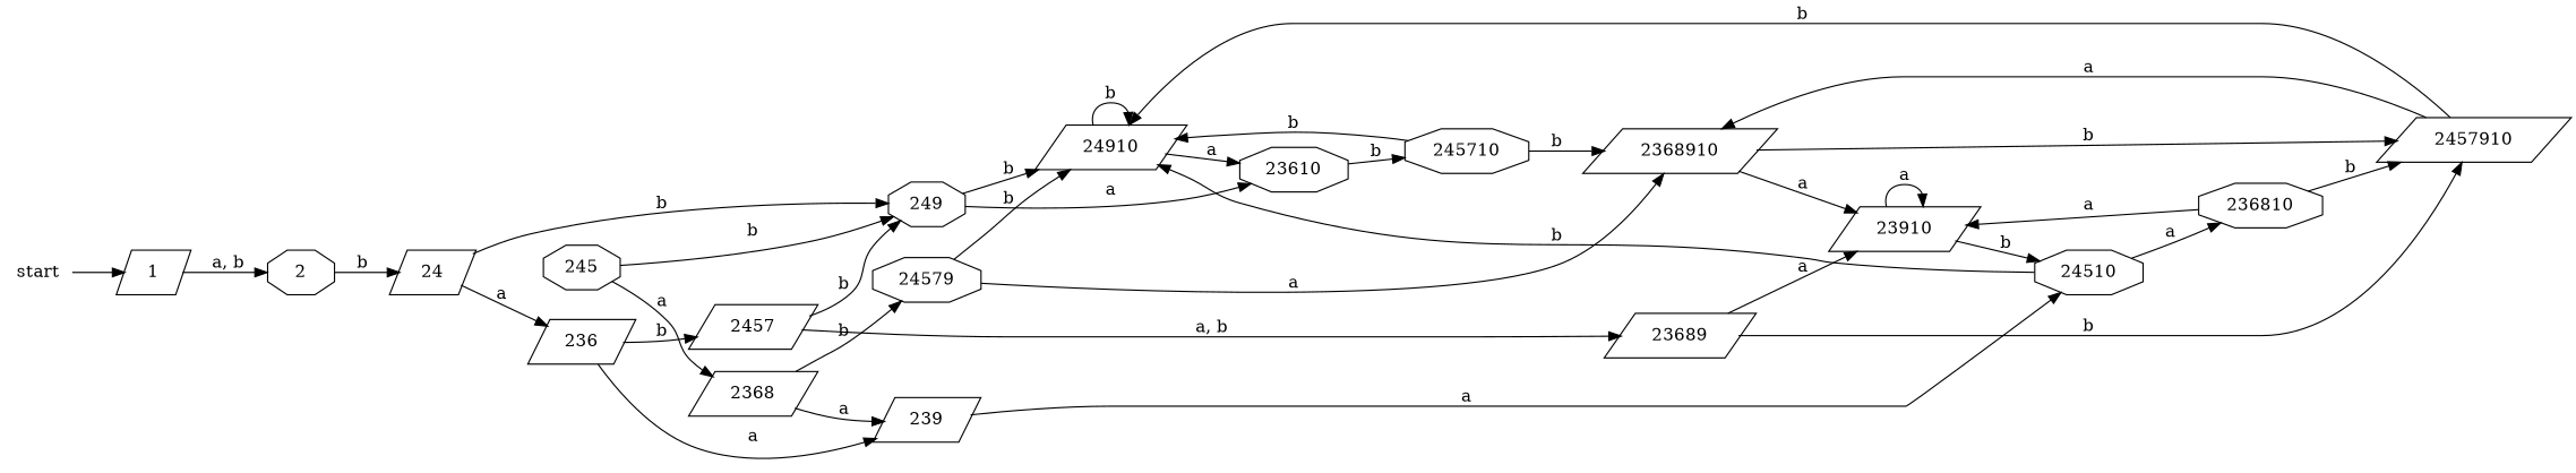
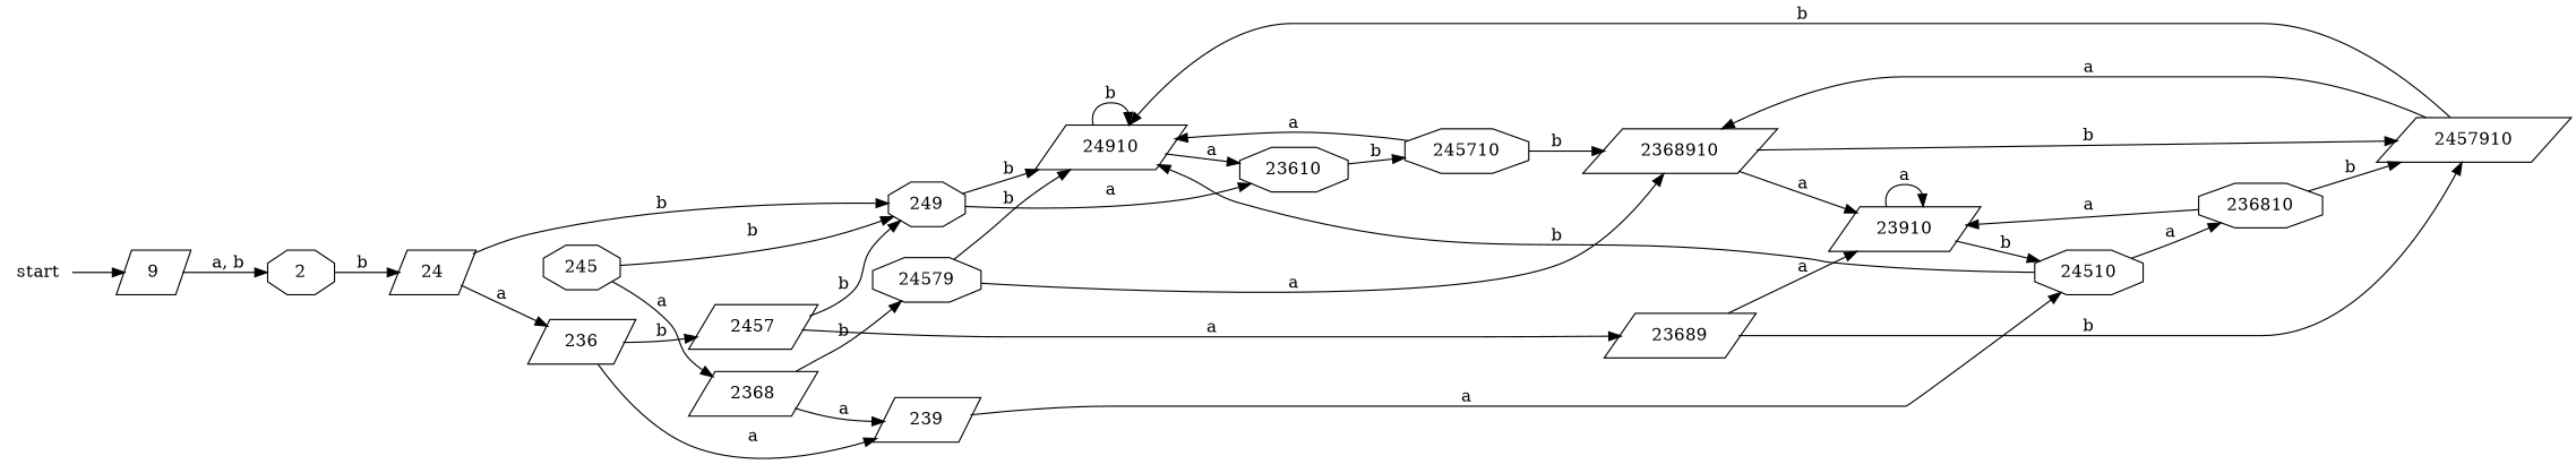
  digraph {
    rankdir=LR
    node [shape=parallelogram]
    start [shape=none]
-   1
+   1 [label=9]
    2 [shape=octagon]
    23910
    24510 [shape=octagon]
    236810 [shape=octagon]
    24910
    2457910
    23610 [shape=octagon]
    2368910
    245710 [shape=octagon]
    24
    249 [shape=octagon]
    236
    239
    245 [shape=octagon]
    2368
    2457
    24579 [shape=octagon]
    23689
    start -> 1
    1 -> 2 [label="a, b"]
    2 -> 24 [label=b]
    23910 -> 23910 [label=a]
    23910 -> 24510 [label=b]
    24510 -> 236810 [label=a]
    24510 -> 24910 [label=b]
    236810 -> 23910 [label=a]
    236810 -> 2457910 [label=b]
    24910 -> 24910 [label=b]
    24910 -> 23610 [label=a]
    2457910 -> 24910 [label=b]
    2457910 -> 2368910 [label=a]
    23610 -> 245710 [label=b]
    2368910 -> 23910 [label=a]
    2368910 -> 2457910 [label=b]
-   245710 -> 24910 [label=b]
+   245710 -> 24910 [label=a]
    245710 -> 2368910 [label=b]
    24 -> 249 [label=b]
    24 -> 236 [label=a]
    249 -> 24910 [label=b]
    249 -> 23610 [label=a]
    236 -> 239 [label=a]
    236 -> 2457 [label=b]
    239 -> 24510 [label=a]
    245 -> 249 [label=b]
    245 -> 2368 [label=a]
    2368 -> 239 [label=a]
    2368 -> 24579 [label=b]
    2457 -> 249 [label=b]
-   2457 -> 23689 [label="a, b"]
+   2457 -> 23689 [label=a]
    24579 -> 24910 [label=b]
    24579 -> 2368910 [label=a]
    23689 -> 23910 [label=a]
    23689 -> 2457910 [label=b]
  }
